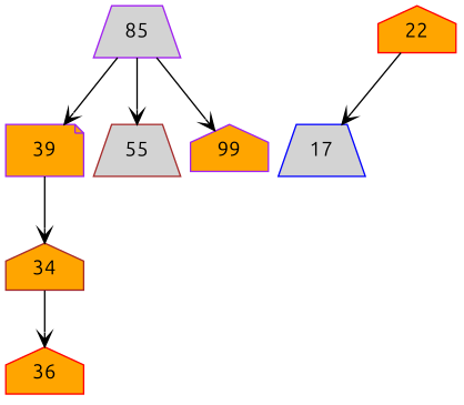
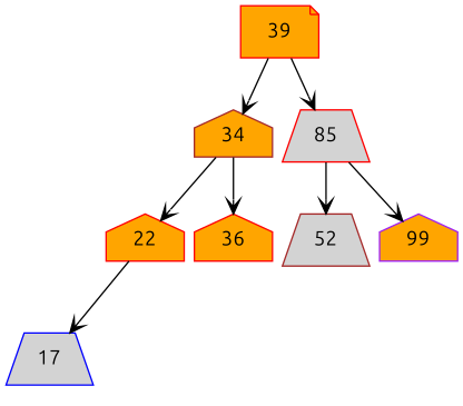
  digraph {
    fontname=Ubuntu
    nodesep=0.1
    node [color=red fillcolor=orange fontname=Ubuntu shape=house style=filled]
    edge [arrowhead=vee fontname=Ubuntu]
-   39 [color=purple shape=note]
+   39 [shape=note]
    34 [color=brown]
-   85 [color=purple fillcolor=lightgrey shape=trapezium]
+   85 [fillcolor=lightgrey shape=trapezium]
    22 [group=22]
    36
-   55 [color=brown fillcolor=lightgrey shape=trapezium]
+   55 [color=brown fillcolor=lightgrey shape=trapezium label=52]
    n7 [color=purple label=99]
    17 [color=blue fillcolor=lightgrey shape=trapezium]
    _22 [group=22 shape=circle style=invis width=0 color="" fillcolor=""]
    39 -> 34
-   85 -> 39
+   39 -> 85
+   34 -> 22
    34 -> 36
    85 -> 55
    85 -> n7
    22 -> 17
    22 -> _22 [style=invis]
  }
